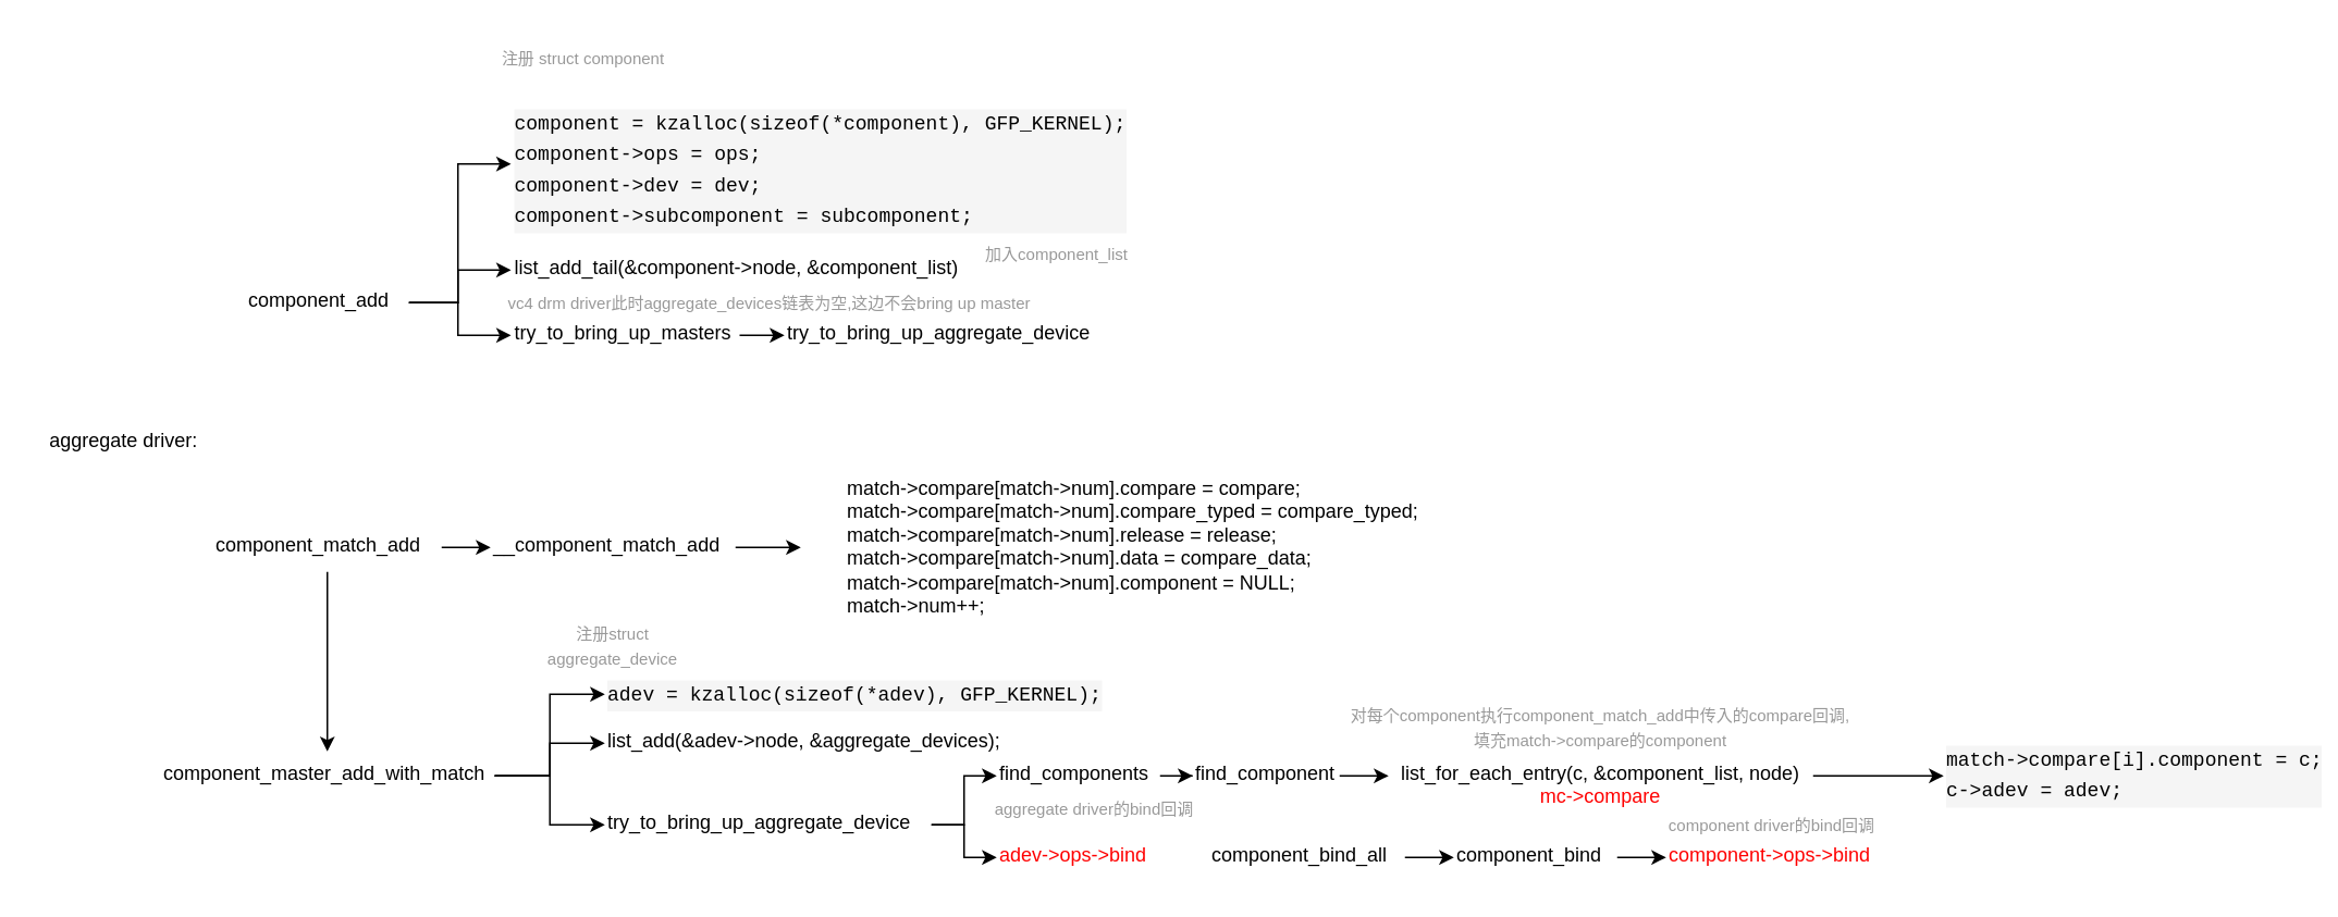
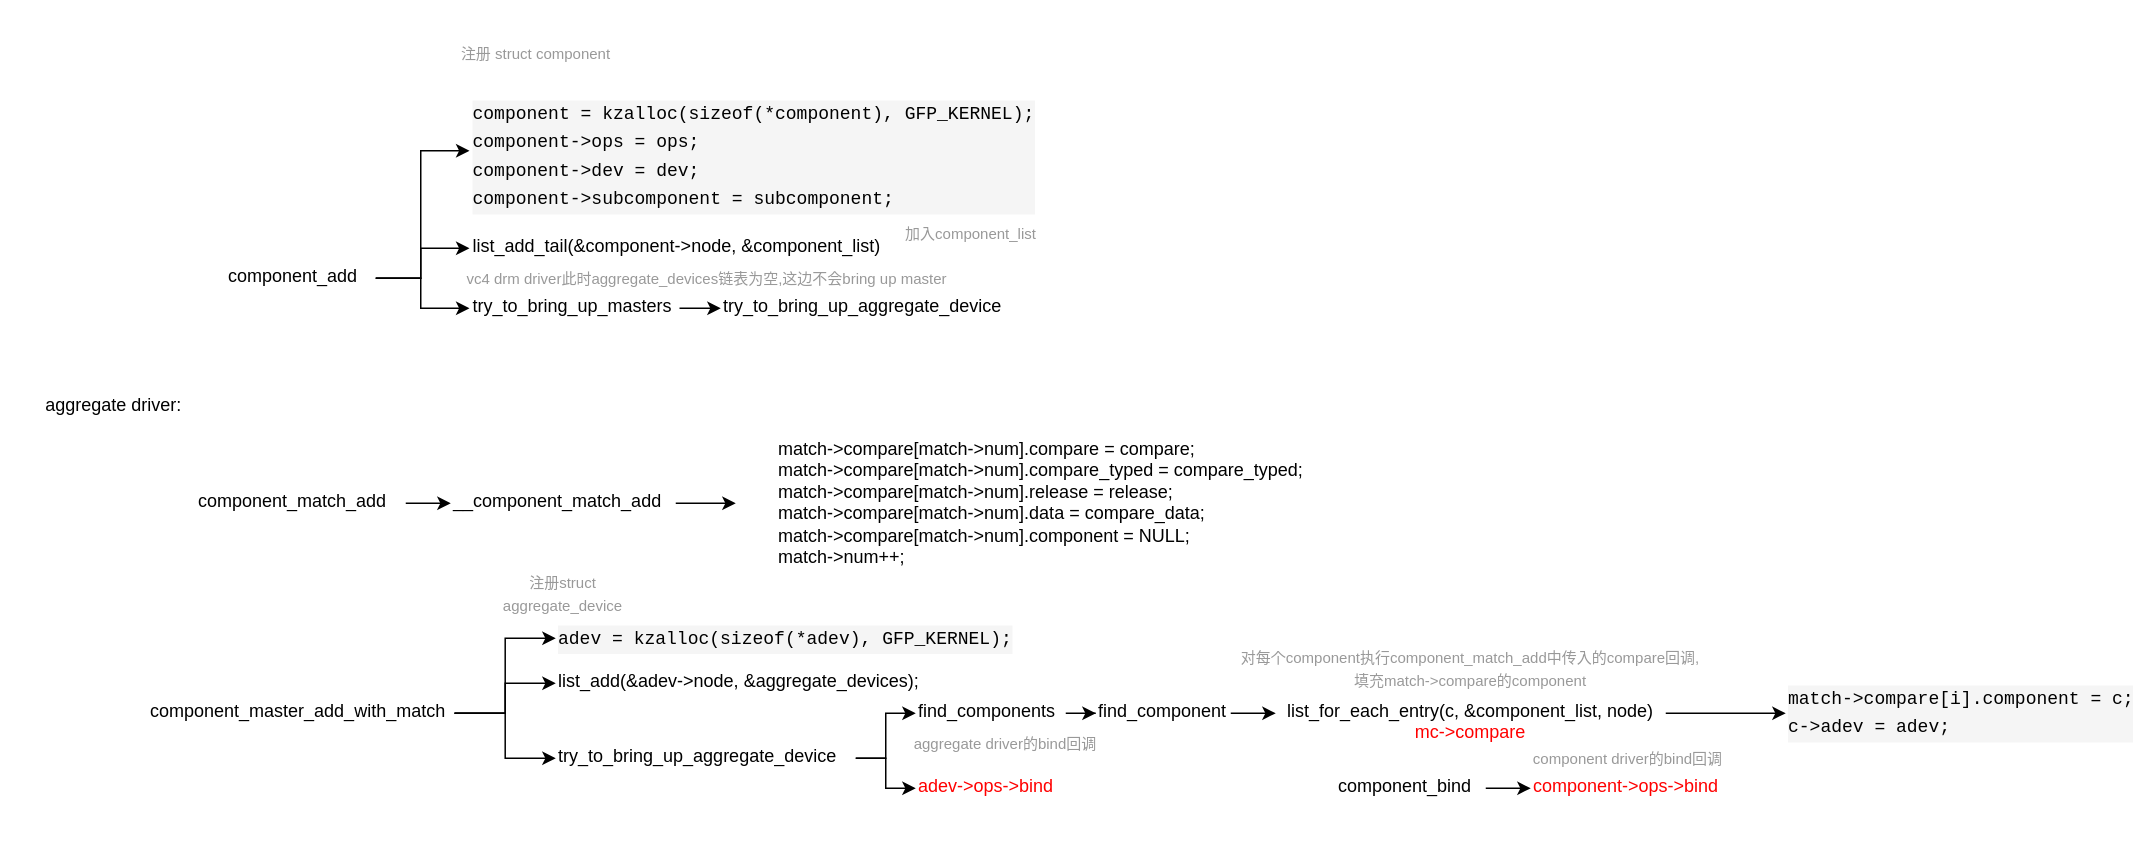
  <mxCell id="0" />
  <mxCell id="1" parent="0" />
  <mxCell id="2" style="edgeStyle=orthogonalEdgeStyle;rounded=0;orthogonalLoop=1;jettySize=auto;html=1;exitX=1;exitY=0.5;exitDx=0;exitDy=0;entryX=0;entryY=0.5;entryDx=0;entryDy=0;" parent="1" source="4" target="6" edge="1"><mxGeometry relative="1" as="geometry" /></mxCell>
- <mxCell id="3" style="edgeStyle=orthogonalEdgeStyle;rounded=0;orthogonalLoop=1;jettySize=auto;html=1;exitX=0.5;exitY=1;exitDx=0;exitDy=0;entryX=0.5;entryY=0;entryDx=0;entryDy=0;" parent="1" source="4" target="11" edge="1"><mxGeometry relative="1" as="geometry" /></mxCell>
  <mxCell id="4" value="component_match_add" style="text;whiteSpace=wrap;html=1;" parent="1" vertex="1"><mxGeometry x="130" y="320" width="140" height="30" as="geometry" /></mxCell>
  <mxCell id="5" style="edgeStyle=orthogonalEdgeStyle;rounded=0;orthogonalLoop=1;jettySize=auto;html=1;exitX=1;exitY=0.5;exitDx=0;exitDy=0;entryX=0;entryY=0.5;entryDx=0;entryDy=0;" parent="1" source="6" target="7" edge="1"><mxGeometry relative="1" as="geometry" /></mxCell>
  <mxCell id="6" value="__component_match_add" style="text;whiteSpace=wrap;html=1;" parent="1" vertex="1"><mxGeometry x="300" y="320" width="150" height="30" as="geometry" /></mxCell>
  <mxCell id="7" value="        match-&gt;compare[match-&gt;num].compare = compare;&#10;        match-&gt;compare[match-&gt;num].compare_typed = compare_typed;&#10;        match-&gt;compare[match-&gt;num].release = release;&#10;        match-&gt;compare[match-&gt;num].data = compare_data;&#10;        match-&gt;compare[match-&gt;num].component = NULL;&#10;        match-&gt;num++;" style="text;whiteSpace=wrap;html=1;" parent="1" vertex="1"><mxGeometry x="490" y="285" width="390" height="100" as="geometry" /></mxCell>
  <mxCell id="8" style="edgeStyle=orthogonalEdgeStyle;rounded=0;orthogonalLoop=1;jettySize=auto;html=1;exitX=1;exitY=0.5;exitDx=0;exitDy=0;entryX=0;entryY=0.5;entryDx=0;entryDy=0;" edge="1" parent="1" source="11" target="44"><mxGeometry relative="1" as="geometry" /></mxCell>
  <mxCell id="9" style="edgeStyle=orthogonalEdgeStyle;rounded=0;orthogonalLoop=1;jettySize=auto;html=1;exitX=1;exitY=0.5;exitDx=0;exitDy=0;entryX=0;entryY=0.5;entryDx=0;entryDy=0;" edge="1" parent="1" source="11" target="15"><mxGeometry relative="1" as="geometry" /></mxCell>
  <mxCell id="10" style="edgeStyle=orthogonalEdgeStyle;rounded=0;orthogonalLoop=1;jettySize=auto;html=1;exitX=1;exitY=0.5;exitDx=0;exitDy=0;entryX=0;entryY=0.5;entryDx=0;entryDy=0;" edge="1" parent="1" source="11" target="30"><mxGeometry relative="1" as="geometry" /></mxCell>
  <mxCell id="11" value="component_master_add_with_match" style="text;whiteSpace=wrap;html=1;" parent="1" vertex="1"><mxGeometry x="97.5" y="460" width="205" height="30" as="geometry" /></mxCell>
  <mxCell id="12" value="aggregate driver:" style="text;html=1;align=center;verticalAlign=middle;resizable=0;points=[];autosize=1;strokeColor=none;fillColor=none;" parent="1" vertex="1"><mxGeometry x="20" y="255" width="110" height="30" as="geometry" /></mxCell>
  <mxCell id="13" style="edgeStyle=orthogonalEdgeStyle;rounded=0;orthogonalLoop=1;jettySize=auto;html=1;exitX=1;exitY=0.5;exitDx=0;exitDy=0;entryX=0;entryY=0.5;entryDx=0;entryDy=0;" parent="1" source="15" target="23" edge="1"><mxGeometry relative="1" as="geometry" /></mxCell>
  <mxCell id="14" style="edgeStyle=orthogonalEdgeStyle;rounded=0;orthogonalLoop=1;jettySize=auto;html=1;exitX=1;exitY=0.5;exitDx=0;exitDy=0;entryX=0;entryY=0.5;entryDx=0;entryDy=0;" parent="1" source="15" target="24" edge="1"><mxGeometry relative="1" as="geometry" /></mxCell>
  <mxCell id="15" value="try_to_bring_up_aggregate_device" style="text;whiteSpace=wrap;html=1;" parent="1" vertex="1"><mxGeometry x="370" y="490" width="200" height="30" as="geometry" /></mxCell>
  <mxCell id="16" style="edgeStyle=orthogonalEdgeStyle;rounded=0;orthogonalLoop=1;jettySize=auto;html=1;exitX=1;exitY=0.5;exitDx=0;exitDy=0;entryX=0;entryY=0.5;entryDx=0;entryDy=0;" parent="1" source="19" target="21" edge="1"><mxGeometry relative="1" as="geometry"><Array as="points"><mxPoint x="280" y="185" /><mxPoint x="280" y="205" /></Array></mxGeometry></mxCell>
  <mxCell id="17" style="edgeStyle=orthogonalEdgeStyle;rounded=0;orthogonalLoop=1;jettySize=auto;html=1;exitX=1;exitY=0.5;exitDx=0;exitDy=0;entryX=0;entryY=0.5;entryDx=0;entryDy=0;" parent="1" source="19" target="29" edge="1"><mxGeometry relative="1" as="geometry"><Array as="points"><mxPoint x="280" y="185" /><mxPoint x="280" y="165" /></Array></mxGeometry></mxCell>
  <mxCell id="18" style="edgeStyle=orthogonalEdgeStyle;rounded=0;orthogonalLoop=1;jettySize=auto;html=1;exitX=1;exitY=0.5;exitDx=0;exitDy=0;entryX=0;entryY=0.5;entryDx=0;entryDy=0;" edge="1" parent="1" source="19" target="41"><mxGeometry relative="1" as="geometry"><Array as="points"><mxPoint x="280" y="185" /><mxPoint x="280" y="100" /></Array></mxGeometry></mxCell>
  <mxCell id="19" value="component_add" style="text;whiteSpace=wrap;html=1;" parent="1" vertex="1"><mxGeometry x="150" y="170" width="100" height="30" as="geometry" /></mxCell>
  <mxCell id="20" style="edgeStyle=orthogonalEdgeStyle;rounded=0;orthogonalLoop=1;jettySize=auto;html=1;exitX=1;exitY=0.5;exitDx=0;exitDy=0;entryX=0;entryY=0.5;entryDx=0;entryDy=0;" parent="1" source="21" target="31" edge="1"><mxGeometry relative="1" as="geometry" /></mxCell>
  <mxCell id="21" value="try_to_bring_up_masters" style="text;whiteSpace=wrap;html=1;" parent="1" vertex="1"><mxGeometry x="312.5" y="190" width="140" height="30" as="geometry" /></mxCell>
  <mxCell id="22" value="" style="edgeStyle=orthogonalEdgeStyle;rounded=0;orthogonalLoop=1;jettySize=auto;html=1;" parent="1" source="23" target="33" edge="1"><mxGeometry relative="1" as="geometry" /></mxCell>
  <mxCell id="23" value="find_components" style="text;whiteSpace=wrap;html=1;" parent="1" vertex="1"><mxGeometry x="610" y="460" width="100" height="30" as="geometry" /></mxCell>
  <mxCell id="24" value="&lt;font color=&quot;#ff0000&quot;&gt;adev-&amp;gt;ops-&amp;gt;bind&lt;/font&gt;" style="text;whiteSpace=wrap;html=1;" parent="1" vertex="1"><mxGeometry x="610" y="510" width="100" height="30" as="geometry" /></mxCell>
  <mxCell id="25" value="&lt;font style=&quot;font-size: 10px;&quot; color=&quot;#999999&quot;&gt;aggregate driver的bind回调&lt;/font&gt;" style="text;html=1;align=center;verticalAlign=middle;whiteSpace=wrap;rounded=0;" parent="1" vertex="1"><mxGeometry x="600" y="480" width="140" height="30" as="geometry" /></mxCell>
  <mxCell id="26" value="" style="edgeStyle=orthogonalEdgeStyle;rounded=0;orthogonalLoop=1;jettySize=auto;html=1;" edge="1" parent="1" source="27" target="46"><mxGeometry relative="1" as="geometry" /></mxCell>
  <mxCell id="27" value="list_for_each_entry(c, &amp;amp;component_list, node)&lt;div&gt;&lt;font color=&quot;#ff0000&quot;&gt;mc-&amp;gt;compare&lt;/font&gt;&lt;/div&gt;" style="text;whiteSpace=wrap;html=1;align=center;" parent="1" vertex="1"><mxGeometry x="850" y="460" width="260" height="30" as="geometry" /></mxCell>
  <mxCell id="28" value="&lt;font style=&quot;font-size: 10px;&quot; color=&quot;#999999&quot;&gt;对每个component执行component_match_add中传入的compare回调, 填充match-&amp;gt;compare的component&lt;/font&gt;" style="text;html=1;align=center;verticalAlign=middle;whiteSpace=wrap;rounded=0;" parent="1" vertex="1"><mxGeometry x="825" y="430" width="310" height="30" as="geometry" /></mxCell>
  <mxCell id="29" value="list_add_tail(&amp;component-&gt;node, &amp;component_list)" style="text;whiteSpace=wrap;html=1;" parent="1" vertex="1"><mxGeometry x="312.5" y="150" width="280" height="30" as="geometry" /></mxCell>
  <mxCell id="30" value="list_add(&amp;adev-&gt;node, &amp;aggregate_devices);" style="text;whiteSpace=wrap;html=1;" parent="1" vertex="1"><mxGeometry x="370" y="440" width="247.5" height="30" as="geometry" /></mxCell>
  <mxCell id="31" value="try_to_bring_up_aggregate_device" style="text;whiteSpace=wrap;html=1;" parent="1" vertex="1"><mxGeometry x="480" y="190" width="190" height="30" as="geometry" /></mxCell>
  <mxCell id="32" value="" style="edgeStyle=orthogonalEdgeStyle;rounded=0;orthogonalLoop=1;jettySize=auto;html=1;" parent="1" source="33" target="27" edge="1"><mxGeometry relative="1" as="geometry" /></mxCell>
  <mxCell id="33" value="find_component" style="text;whiteSpace=wrap;html=1;" parent="1" vertex="1"><mxGeometry x="730" y="460" width="90" height="30" as="geometry" /></mxCell>
- <mxCell id="34" value="" style="edgeStyle=orthogonalEdgeStyle;rounded=0;orthogonalLoop=1;jettySize=auto;html=1;" parent="1" source="35" target="37" edge="1"><mxGeometry relative="1" as="geometry" /></mxCell>
- <mxCell id="35" value="component_bind_all" style="text;whiteSpace=wrap;html=1;" parent="1" vertex="1"><mxGeometry x="740" y="510" width="120" height="30" as="geometry" /></mxCell>
  <mxCell id="36" style="edgeStyle=orthogonalEdgeStyle;rounded=0;orthogonalLoop=1;jettySize=auto;html=1;exitX=1;exitY=0.5;exitDx=0;exitDy=0;entryX=0;entryY=0.5;entryDx=0;entryDy=0;" parent="1" source="37" target="38" edge="1"><mxGeometry relative="1" as="geometry" /></mxCell>
  <mxCell id="37" value="component_bind" style="text;whiteSpace=wrap;html=1;" parent="1" vertex="1"><mxGeometry x="890" y="510" width="100" height="30" as="geometry" /></mxCell>
  <mxCell id="38" value="&lt;font color=&quot;#ff0000&quot;&gt;component-&amp;gt;ops-&amp;gt;bind&lt;/font&gt;" style="text;whiteSpace=wrap;html=1;" parent="1" vertex="1"><mxGeometry x="1020" y="510" width="130" height="30" as="geometry" /></mxCell>
  <mxCell id="39" value="&lt;font style=&quot;font-size: 10px;&quot; color=&quot;#999999&quot;&gt;component driver的bind回调&lt;/font&gt;" style="text;html=1;align=center;verticalAlign=middle;whiteSpace=wrap;rounded=0;" parent="1" vertex="1"><mxGeometry x="1015" y="490" width="140" height="30" as="geometry" /></mxCell>
  <mxCell id="40" value="&lt;font style=&quot;font-size: 10px; color: rgb(153, 153, 153);&quot;&gt;vc4 drm driver此时aggregate_devices链表为空,这边不会bring up master&lt;/font&gt;" style="text;html=1;align=center;verticalAlign=middle;whiteSpace=wrap;rounded=0;" vertex="1" parent="1"><mxGeometry x="286.5" y="170" width="367.5" height="30" as="geometry" /></mxCell>
  <mxCell id="41" value="&lt;div style=&quot;background-color: rgb(245, 245, 245); font-family: Consolas, &amp;quot;Courier New&amp;quot;, monospace; font-weight: normal; line-height: 19px; white-space: pre;&quot;&gt;&lt;div style=&quot;&quot;&gt;&lt;font style=&quot;color: rgb(0, 0, 0);&quot;&gt;&lt;span&gt;&lt;div style=&quot;line-height: 19px;&quot;&gt;&lt;span&gt;component&lt;/span&gt; = &lt;span&gt;kzalloc&lt;/span&gt;(&lt;span&gt;sizeof&lt;/span&gt;(*&lt;span&gt;component&lt;/span&gt;), &lt;span&gt;GFP_KERNEL&lt;/span&gt;);&lt;/div&gt;&lt;/span&gt;&lt;/font&gt;&lt;/div&gt;&lt;div style=&quot;&quot;&gt;&lt;font style=&quot;color: rgb(0, 0, 0);&quot;&gt;&lt;span&gt;component&lt;/span&gt;&lt;span&gt;-&amp;gt;&lt;/span&gt;&lt;span&gt;ops&lt;/span&gt;&lt;span&gt; &lt;/span&gt;&lt;span&gt;=&lt;/span&gt;&lt;span&gt; &lt;/span&gt;&lt;span&gt;ops&lt;/span&gt;&lt;span&gt;;&lt;/span&gt;&lt;/font&gt;&lt;/div&gt;&lt;div style=&quot;&quot;&gt;&lt;font style=&quot;color: rgb(0, 0, 0);&quot;&gt;&lt;span&gt;component&lt;/span&gt;&lt;span&gt;-&amp;gt;&lt;/span&gt;&lt;span&gt;dev&lt;/span&gt;&lt;span&gt; &lt;/span&gt;&lt;span&gt;=&lt;/span&gt;&lt;span&gt; &lt;/span&gt;&lt;span&gt;dev&lt;/span&gt;&lt;span&gt;;&lt;/span&gt;&lt;/font&gt;&lt;/div&gt;&lt;div style=&quot;&quot;&gt;&lt;font style=&quot;color: rgb(0, 0, 0);&quot;&gt;&lt;span&gt;component&lt;/span&gt;&lt;span&gt;-&amp;gt;&lt;/span&gt;&lt;span&gt;subcomponent&lt;/span&gt;&lt;span&gt; &lt;/span&gt;&lt;span&gt;=&lt;/span&gt;&lt;span&gt; &lt;/span&gt;&lt;span&gt;subcomponent&lt;/span&gt;&lt;span&gt;;&lt;/span&gt;&lt;/font&gt;&lt;/div&gt;&lt;/div&gt;" style="text;whiteSpace=wrap;html=1;" vertex="1" parent="1"><mxGeometry x="312.5" y="60" width="350" height="80" as="geometry" /></mxCell>
  <mxCell id="42" value="&lt;font style=&quot;font-size: 10px;&quot; color=&quot;#999999&quot;&gt;注册 struct component&lt;/font&gt;" style="text;html=1;align=center;verticalAlign=middle;whiteSpace=wrap;rounded=0;" vertex="1" parent="1"><mxGeometry x="302.5" y="20" width="107.5" height="30" as="geometry" /></mxCell>
  <mxCell id="43" value="&lt;font color=&quot;#999999&quot;&gt;&lt;span style=&quot;font-size: 10px;&quot;&gt;加入component_list&lt;/span&gt;&lt;/font&gt;" style="text;html=1;align=center;verticalAlign=middle;whiteSpace=wrap;rounded=0;" vertex="1" parent="1"><mxGeometry x="592.5" y="140" width="107.5" height="30" as="geometry" /></mxCell>
  <mxCell id="44" value="&lt;div style=&quot;background-color: rgb(245, 245, 245); font-family: Consolas, &amp;quot;Courier New&amp;quot;, monospace; font-weight: normal; line-height: 19px; white-space: pre;&quot;&gt;&lt;div style=&quot;&quot;&gt;&lt;font style=&quot;color: rgb(0, 0, 0);&quot;&gt;&lt;span&gt;adev&lt;/span&gt;&lt;span&gt; &lt;/span&gt;&lt;span&gt;=&lt;/span&gt;&lt;span&gt; &lt;/span&gt;&lt;span&gt;kzalloc&lt;/span&gt;&lt;span&gt;(&lt;/span&gt;&lt;span&gt;sizeof&lt;/span&gt;&lt;span&gt;(&lt;/span&gt;&lt;span&gt;*&lt;/span&gt;&lt;span&gt;adev&lt;/span&gt;&lt;span&gt;), &lt;/span&gt;&lt;span&gt;GFP_KERNEL&lt;/span&gt;&lt;span&gt;);&lt;/span&gt;&lt;/font&gt;&lt;/div&gt;&lt;/div&gt;" style="text;whiteSpace=wrap;html=1;" vertex="1" parent="1"><mxGeometry x="370" y="410" width="286" height="30" as="geometry" /></mxCell>
  <mxCell id="45" value="&lt;font color=&quot;#999999&quot;&gt;&lt;span style=&quot;font-size: 10px;&quot;&gt;注册struct aggregate_device&lt;/span&gt;&lt;/font&gt;" style="text;html=1;align=center;verticalAlign=middle;whiteSpace=wrap;rounded=0;" vertex="1" parent="1"><mxGeometry x="321.25" y="380" width="107.5" height="30" as="geometry" /></mxCell>
  <mxCell id="46" value="&lt;div style=&quot;background-color: rgb(245, 245, 245); font-family: Consolas, &amp;quot;Courier New&amp;quot;, monospace; font-weight: normal; line-height: 19px; white-space: pre;&quot;&gt;&lt;div style=&quot;&quot;&gt;&lt;font style=&quot;color: rgb(0, 0, 0);&quot;&gt;match-&amp;gt;compare[i].component = c;&lt;/font&gt;&lt;/div&gt;&lt;div style=&quot;&quot;&gt;&lt;font style=&quot;color: rgb(0, 0, 0);&quot;&gt;c-&amp;gt;adev = adev;&lt;/font&gt;&lt;/div&gt;&lt;/div&gt;" style="text;whiteSpace=wrap;html=1;" vertex="1" parent="1"><mxGeometry x="1190" y="450" width="220" height="50" as="geometry" /></mxCell>
